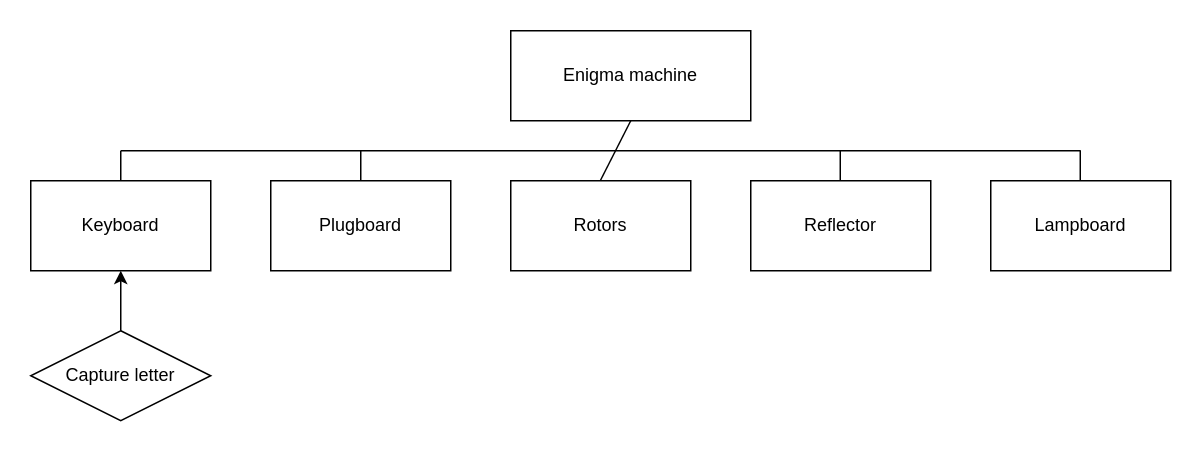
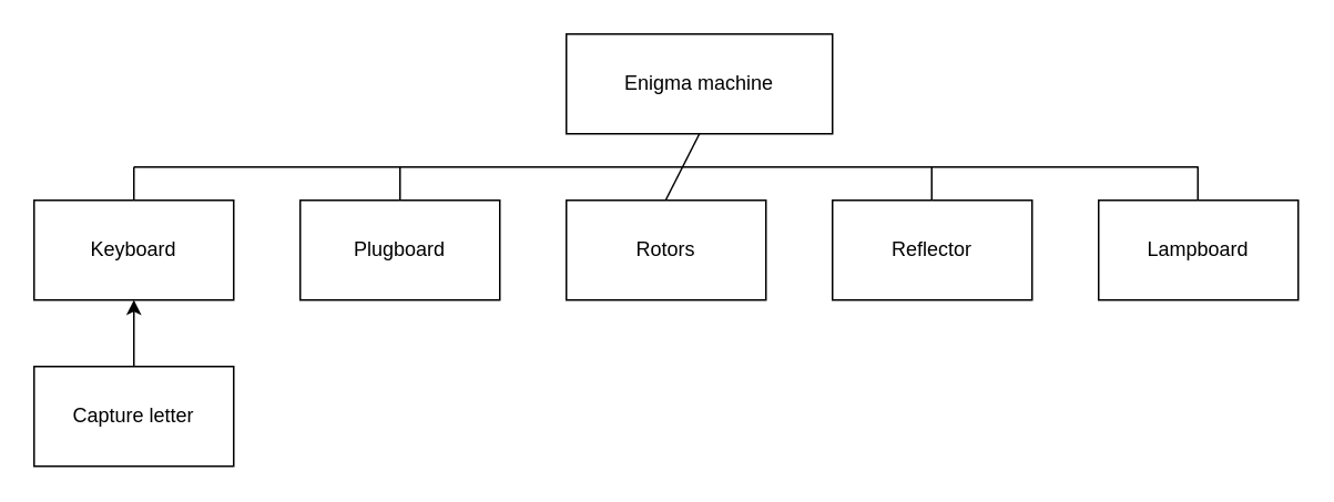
  <mxCell id="0" />
  <mxCell id="1" parent="0" />
  <mxCell id="2" value="Enigma machine" style="rounded=0;whiteSpace=wrap;html=1;" parent="1" vertex="1"><mxGeometry x="340" y="20" width="160" height="60" as="geometry" /></mxCell>
  <mxCell id="3" value="Keyboard" style="rounded=0;whiteSpace=wrap;html=1;" parent="1" vertex="1"><mxGeometry y="120" width="120" height="60" as="geometry" x="20" /></mxCell>
  <mxCell id="4" value="Plugboard" style="rounded=0;whiteSpace=wrap;html=1;" parent="1" vertex="1"><mxGeometry x="180" y="120" width="120" height="60" as="geometry" /></mxCell>
  <mxCell id="5" value="Rotors" style="rounded=0;whiteSpace=wrap;html=1;" parent="1" vertex="1"><mxGeometry x="340" y="120" width="120" height="60" as="geometry" /></mxCell>
  <mxCell id="6" value="Reflector" style="rounded=0;whiteSpace=wrap;html=1;" parent="1" vertex="1"><mxGeometry x="500" y="120" width="120" height="60" as="geometry" /></mxCell>
  <mxCell id="7" value="Lampboard" style="rounded=0;whiteSpace=wrap;html=1;" parent="1" vertex="1"><mxGeometry x="660" y="120" width="120" height="60" as="geometry" /></mxCell>
  <mxCell id="8" value="" style="endArrow=none;html=1;rounded=0;" parent="1" edge="1"><mxGeometry width="50" height="50" relative="1" as="geometry"><mxPoint x="80" y="100" as="sourcePoint" /><mxPoint x="720" y="100" as="targetPoint" /></mxGeometry></mxCell>
  <mxCell id="9" value="" style="endArrow=none;html=1;rounded=0;" parent="1" source="3" edge="1"><mxGeometry width="50" height="50" relative="1" as="geometry"><mxPoint x="410" y="350" as="sourcePoint" /><mxPoint x="80" y="100" as="targetPoint" /></mxGeometry></mxCell>
  <mxCell id="10" value="" style="endArrow=none;html=1;rounded=0;" parent="1" edge="1"><mxGeometry width="50" height="50" relative="1" as="geometry"><mxPoint x="240" y="120" as="sourcePoint" /><mxPoint x="240" y="100" as="targetPoint" /></mxGeometry></mxCell>
  <mxCell id="11" value="" style="endArrow=none;html=1;rounded=0;entryX=0.5;entryY=1;entryDx=0;entryDy=0;" parent="1" target="2" edge="1"><mxGeometry width="50" height="50" relative="1" as="geometry"><mxPoint x="399.68" y="120" as="sourcePoint" /><mxPoint x="399.68" y="100" as="targetPoint" /></mxGeometry></mxCell>
  <mxCell id="12" value="" style="endArrow=none;html=1;rounded=0;" parent="1" edge="1"><mxGeometry width="50" height="50" relative="1" as="geometry"><mxPoint x="559.68" y="120" as="sourcePoint" /><mxPoint x="559.68" y="100" as="targetPoint" /></mxGeometry></mxCell>
  <mxCell id="13" value="" style="endArrow=none;html=1;rounded=0;" parent="1" edge="1"><mxGeometry width="50" height="50" relative="1" as="geometry"><mxPoint x="719.68" y="120" as="sourcePoint" /><mxPoint x="719.68" y="100" as="targetPoint" /></mxGeometry></mxCell>
- <mxCell id="14" value="Capture letter" style="rhombus;whiteSpace=wrap;html=1;" vertex="1" parent="1"><mxGeometry y="220" width="120" height="60" as="geometry" x="20" /></mxCell>
+ <mxCell id="14" value="Capture letter" style="rounded=0;whiteSpace=wrap;html=1;" vertex="1" parent="1"><mxGeometry y="220" width="120" height="60" as="geometry" x="20" /></mxCell>
  <mxCell id="15" value="" style="endArrow=classic;html=1;rounded=0;entryX=0.5;entryY=1;entryDx=0;entryDy=0;" edge="1" parent="1" source="14" target="3"><mxGeometry width="50" height="50" relative="1" as="geometry"><mxPoint x="410" y="350" as="sourcePoint" /><mxPoint x="460" y="300" as="targetPoint" /></mxGeometry></mxCell>
